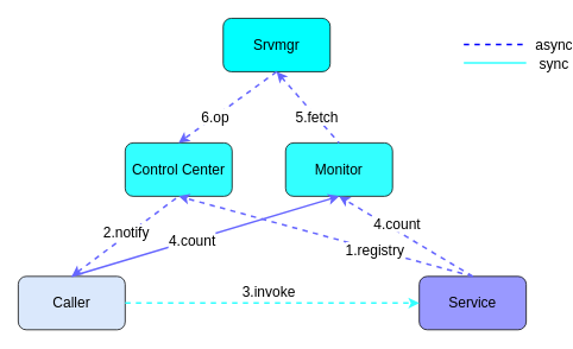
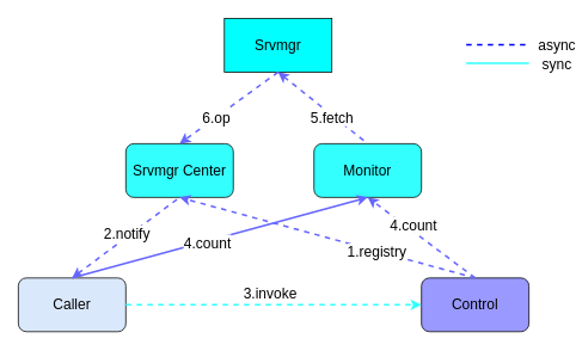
  <mxCell id="0" />
  <mxCell id="1" parent="0" />
  <mxCell id="2" value="Caller" style="rounded=1;whiteSpace=wrap;html=1;fillColor=#dae8fc;fontSize=16;" parent="1" vertex="1"><mxGeometry x="20" y="310" width="120" height="60" as="geometry" /></mxCell>
- <mxCell id="3" value="Service" style="rounded=1;whiteSpace=wrap;html=1;fillColor=#9999FF;fontSize=16;" parent="1" vertex="1"><mxGeometry x="470" y="310" width="120" height="60" as="geometry" /></mxCell>
- <mxCell id="4" value="Control Center" style="rounded=1;whiteSpace=wrap;html=1;fillColor=#33FFFF;fontSize=16;" parent="1" vertex="1"><mxGeometry x="140" y="160" width="120" height="60" as="geometry" /></mxCell>
- <mxCell id="5" value="Monitor" style="rounded=1;whiteSpace=wrap;html=1;fillColor=#33FFFF;fontSize=16;" parent="1" vertex="1"><mxGeometry x="320" y="160" width="120" height="60" as="geometry" /></mxCell>
- <mxCell id="6" value="Srvmgr" style="rounded=1;whiteSpace=wrap;html=1;fillColor=#00FFFF;fontSize=16;" parent="1" vertex="1"><mxGeometry x="250" y="20" width="120" height="60" as="geometry" /></mxCell>
+ <mxCell id="3" value="Control" style="rounded=1;whiteSpace=wrap;html=1;fillColor=#9999FF;fontSize=16;" parent="1" vertex="1"><mxGeometry x="470" y="310" width="120" height="60" as="geometry" /></mxCell>
+ <mxCell id="4" value="Srvmgr Center" style="rounded=1;whiteSpace=wrap;html=1;fillColor=#33FFFF;fontSize=16;" parent="1" vertex="1"><mxGeometry x="140" y="160" width="120" height="60" as="geometry" /></mxCell>
+ <mxCell id="5" value="Monitor" style="rounded=1;whiteSpace=wrap;html=1;fillColor=#33FFFF;fontSize=16;" parent="1" vertex="1"><mxGeometry x="350" y="160" width="120" height="60" as="geometry" /></mxCell>
+ <mxCell id="6" value="Srvmgr" style="whiteSpace=wrap;html=1;fillColor=#00FFFF;fontSize=16;rounded=0;" parent="1" vertex="1"><mxGeometry x="250" y="20" width="120" height="60" as="geometry" /></mxCell>
  <mxCell id="7" value="" style="endArrow=classic;html=1;fontSize=16;entryX=0.5;entryY=1;entryDx=0;entryDy=0;exitX=0.5;exitY=0;exitDx=0;exitDy=0;dashed=1;strokeWidth=2;strokeColor=#6666FF;" parent="1" source="3" target="4" edge="1"><mxGeometry width="50" height="50" relative="1" as="geometry"><mxPoint x="270" y="400" as="sourcePoint" /><mxPoint x="320" y="350" as="targetPoint" /></mxGeometry></mxCell>
  <mxCell id="8" value="1.registry" style="text;html=1;align=center;verticalAlign=middle;resizable=0;points=[];labelBackgroundColor=#ffffff;fontSize=16;" parent="7" vertex="1" connectable="0"><mxGeometry x="0.066" y="-2" relative="1" as="geometry"><mxPoint x="65.06" y="19.82" as="offset" /></mxGeometry></mxCell>
  <mxCell id="9" value="" style="endArrow=none;html=1;fontSize=16;entryX=0.5;entryY=1;entryDx=0;entryDy=0;exitX=0.5;exitY=0;exitDx=0;exitDy=0;dashed=1;strokeWidth=2;strokeColor=#6666FF;startArrow=classic;startFill=1;endFill=0;" parent="1" source="2" target="4" edge="1"><mxGeometry width="50" height="50" relative="1" as="geometry"><mxPoint x="480" y="350" as="sourcePoint" /><mxPoint x="210" y="230" as="targetPoint" /></mxGeometry></mxCell>
  <mxCell id="10" value="2.notify" style="text;html=1;align=center;verticalAlign=middle;resizable=0;points=[];labelBackgroundColor=#ffffff;fontSize=16;" parent="9" vertex="1" connectable="0"><mxGeometry x="-0.653" y="3" relative="1" as="geometry"><mxPoint x="41" y="-32" as="offset" /></mxGeometry></mxCell>
  <mxCell id="11" value="" style="endArrow=classic;html=1;fontSize=16;entryX=0;entryY=0.5;entryDx=0;entryDy=0;exitX=1;exitY=0.5;exitDx=0;exitDy=0;strokeWidth=2;strokeColor=#33FFFF;dashed=1;" parent="1" source="2" target="3" edge="1"><mxGeometry width="50" height="50" relative="1" as="geometry"><mxPoint x="540" y="320" as="sourcePoint" /><mxPoint x="210" y="230" as="targetPoint" /></mxGeometry></mxCell>
  <mxCell id="12" value="3.invoke" style="text;html=1;align=center;verticalAlign=middle;resizable=0;points=[];labelBackgroundColor=#ffffff;fontSize=16;" parent="11" vertex="1" connectable="0"><mxGeometry x="0.066" y="-2" relative="1" as="geometry"><mxPoint x="-16" y="-15.0" as="offset" /></mxGeometry></mxCell>
  <mxCell id="13" value="" style="endArrow=classic;html=1;fontSize=16;entryX=0.5;entryY=1;entryDx=0;entryDy=0;exitX=0.5;exitY=0;exitDx=0;exitDy=0;dashed=0;strokeWidth=2;strokeColor=#6666FF;" parent="1" source="2" target="5" edge="1"><mxGeometry width="50" height="50" relative="1" as="geometry"><mxPoint x="540" y="320" as="sourcePoint" /><mxPoint x="210" y="230" as="targetPoint" /></mxGeometry></mxCell>
  <mxCell id="14" value="4.count" style="text;html=1;align=center;verticalAlign=middle;resizable=0;points=[];labelBackgroundColor=#ffffff;fontSize=16;" parent="13" vertex="1" connectable="0"><mxGeometry x="0.066" y="-2" relative="1" as="geometry"><mxPoint x="-26.11" y="5.96" as="offset" /></mxGeometry></mxCell>
  <mxCell id="15" value="" style="endArrow=classic;html=1;fontSize=16;entryX=0.5;entryY=1;entryDx=0;entryDy=0;exitX=0.5;exitY=0;exitDx=0;exitDy=0;dashed=1;strokeWidth=2;strokeColor=#6666FF;" parent="1" source="3" target="5" edge="1"><mxGeometry width="50" height="50" relative="1" as="geometry"><mxPoint x="90" y="320" as="sourcePoint" /><mxPoint x="420" y="230" as="targetPoint" /></mxGeometry></mxCell>
  <mxCell id="16" value="4.count" style="text;html=1;align=center;verticalAlign=middle;resizable=0;points=[];labelBackgroundColor=#ffffff;fontSize=16;" parent="15" vertex="1" connectable="0"><mxGeometry x="0.066" y="-2" relative="1" as="geometry"><mxPoint x="-7.2" y="-10.4" as="offset" /></mxGeometry></mxCell>
  <mxCell id="17" value="" style="endArrow=classic;html=1;fontSize=16;entryX=0.5;entryY=0;entryDx=0;entryDy=0;exitX=0.5;exitY=1;exitDx=0;exitDy=0;dashed=1;strokeWidth=2;strokeColor=#6666FF;" parent="1" source="6" target="4" edge="1"><mxGeometry width="50" height="50" relative="1" as="geometry"><mxPoint x="540" y="320" as="sourcePoint" /><mxPoint x="210" y="230" as="targetPoint" /></mxGeometry></mxCell>
  <mxCell id="18" value="6.op" style="text;html=1;align=center;verticalAlign=middle;resizable=0;points=[];labelBackgroundColor=#ffffff;fontSize=16;" parent="17" vertex="1" connectable="0"><mxGeometry x="0.066" y="-2" relative="1" as="geometry"><mxPoint x="-10.59" y="9.27" as="offset" /></mxGeometry></mxCell>
  <mxCell id="19" value="" style="endArrow=none;html=1;fontSize=16;entryX=0.5;entryY=0;entryDx=0;entryDy=0;exitX=0.5;exitY=1;exitDx=0;exitDy=0;dashed=1;strokeWidth=2;strokeColor=#6666FF;startArrow=classic;startFill=1;endFill=0;" parent="1" source="6" target="5" edge="1"><mxGeometry width="50" height="50" relative="1" as="geometry"><mxPoint x="320" y="90" as="sourcePoint" /><mxPoint x="210" y="170" as="targetPoint" /></mxGeometry></mxCell>
  <mxCell id="20" value="5.fetch" style="text;html=1;align=center;verticalAlign=middle;resizable=0;points=[];labelBackgroundColor=#ffffff;fontSize=16;" parent="19" vertex="1" connectable="0"><mxGeometry x="0.066" y="-2" relative="1" as="geometry"><mxPoint x="8.15" y="5.96" as="offset" /></mxGeometry></mxCell>
  <mxCell id="21" value="" style="endArrow=none;html=1;fontSize=16;strokeWidth=2;strokeColor=#33FFFF;endFill=0;" edge="1" parent="1"><mxGeometry width="50" height="50" relative="1" as="geometry"><mxPoint x="520" y="70" as="sourcePoint" /><mxPoint x="590" y="70" as="targetPoint" /></mxGeometry></mxCell>
  <mxCell id="22" value="sync" style="text;html=1;align=center;verticalAlign=middle;resizable=0;points=[];labelBackgroundColor=#ffffff;fontSize=16;" vertex="1" connectable="0" parent="21"><mxGeometry x="0.066" y="-2" relative="1" as="geometry"><mxPoint x="63" y="-2.0" as="offset" /></mxGeometry></mxCell>
  <mxCell id="23" value="" style="endArrow=none;html=1;fontSize=16;strokeWidth=2;strokeColor=#0000FF;endFill=0;dashed=1;" edge="1" parent="1"><mxGeometry width="50" height="50" relative="1" as="geometry"><mxPoint x="520" y="49.5" as="sourcePoint" /><mxPoint x="590" y="49.5" as="targetPoint" /></mxGeometry></mxCell>
  <mxCell id="24" value="async" style="text;html=1;align=center;verticalAlign=middle;resizable=0;points=[];labelBackgroundColor=#ffffff;fontSize=16;" vertex="1" connectable="0" parent="23"><mxGeometry x="0.066" y="-2" relative="1" as="geometry"><mxPoint x="63" y="-2.0" as="offset" /></mxGeometry></mxCell>
